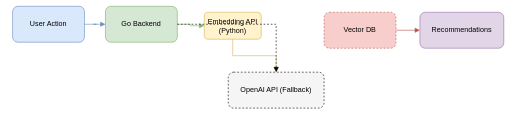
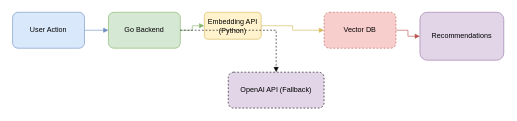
  <mxCell id="0" />
  <mxCell id="1" parent="0" />
- <mxCell id="2" value="User Action" style="rounded=1;whiteSpace=wrap;html=1;fillColor=#dae8fc;strokeColor=#6c8ebf;" vertex="1" parent="1"><mxGeometry x="20" y="10" width="120" height="60" as="geometry" /></mxCell>
- <mxCell id="3" value="Go Backend" style="rounded=1;whiteSpace=wrap;html=1;fillColor=#d5e8d4;strokeColor=#82b366;" vertex="1" parent="1"><mxGeometry x="175" y="10" width="120" height="60" as="geometry" /></mxCell>
+ <mxCell id="2" value="User Action" style="rounded=1;whiteSpace=wrap;html=1;fillColor=#dae8fc;strokeColor=#6c8ebf;" vertex="1" parent="1"><mxGeometry x="20" y="20" width="120" height="60" as="geometry" /></mxCell>
+ <mxCell id="3" value="Go Backend" style="rounded=1;whiteSpace=wrap;html=1;fillColor=#d5e8d4;strokeColor=#82b366;" vertex="1" parent="1"><mxGeometry x="180" y="20" width="120" height="60" as="geometry" /></mxCell>
  <mxCell id="4" value="Embedding API (Python)" style="rounded=1;whiteSpace=wrap;html=1;fillColor=#fff2cc;strokeColor=#d6b656;" vertex="1" parent="1"><mxGeometry x="340" y="20" width="95" height="45" as="geometry" /></mxCell>
  <mxCell id="5" value="Vector DB" style="rounded=1;whiteSpace=wrap;html=1;fillColor=#f8cecc;strokeColor=#b85450;dashed=1;" vertex="1" parent="1"><mxGeometry x="540" y="20" width="120" height="60" as="geometry" /></mxCell>
- <mxCell id="6" value="Recommendations" style="rounded=1;whiteSpace=wrap;html=1;fillColor=#e1d5e7;strokeColor=#9673a6;" vertex="1" parent="1"><mxGeometry x="700" y="20" width="140" height="60" as="geometry" /></mxCell>
+ <mxCell id="6" value="Recommendations" style="rounded=1;whiteSpace=wrap;html=1;fillColor=#e1d5e7;strokeColor=#9673a6;" vertex="1" parent="1"><mxGeometry x="700" y="20" width="140" height="80" as="geometry" /></mxCell>
  <mxCell id="7" style="edgeStyle=orthogonalEdgeStyle;rounded=0;orthogonalLoop=1;jettySize=auto;html=1;endArrow=block;endFill=1;strokeColor=#6c8ebf;" edge="1" parent="1" source="2" target="3"><mxGeometry relative="1" as="geometry" /></mxCell>
  <mxCell id="8" style="edgeStyle=orthogonalEdgeStyle;rounded=0;orthogonalLoop=1;jettySize=auto;html=1;endArrow=block;endFill=1;strokeColor=#82b366;" edge="1" parent="1" source="3" target="4"><mxGeometry relative="1" as="geometry" /></mxCell>
- <mxCell id="9" style="edgeStyle=orthogonalEdgeStyle;rounded=0;orthogonalLoop=1;jettySize=auto;html=1;endArrow=block;endFill=1;strokeColor=#d6b656;" edge="1" parent="1" source="4" target="11"><mxGeometry relative="1" as="geometry" /></mxCell>
+ <mxCell id="9" style="edgeStyle=orthogonalEdgeStyle;rounded=0;orthogonalLoop=1;jettySize=auto;html=1;endArrow=block;endFill=1;strokeColor=#d6b656;" edge="1" parent="1" source="4" target="5"><mxGeometry relative="1" as="geometry" /></mxCell>
  <mxCell id="10" style="edgeStyle=orthogonalEdgeStyle;rounded=0;orthogonalLoop=1;jettySize=auto;html=1;endArrow=block;endFill=1;strokeColor=#b85450;" edge="1" parent="1" source="5" target="6"><mxGeometry relative="1" as="geometry" /></mxCell>
- <mxCell id="11" value="OpenAI API (Fallback)" style="rounded=1;whiteSpace=wrap;html=1;fillColor=#f5f5f5;strokeColor=#000000;dashed=1;" vertex="1" parent="1"><mxGeometry x="380" y="120" width="160" height="60" as="geometry" /></mxCell>
+ <mxCell id="11" value="OpenAI API (Fallback)" style="rounded=1;whiteSpace=wrap;html=1;fillColor=#e1d5e7;strokeColor=#000000;dashed=1;" vertex="1" parent="1"><mxGeometry x="380" y="120" width="160" height="60" as="geometry" /></mxCell>
  <mxCell id="12" style="edgeStyle=orthogonalEdgeStyle;rounded=0;orthogonalLoop=1;jettySize=auto;html=1;dashed=1;endArrow=block;endFill=1;strokeColor=#000000;" edge="1" parent="1" source="3" target="11"><mxGeometry relative="1" as="geometry"><mxPoint x="480" y="180" as="offset" /></mxGeometry></mxCell>
